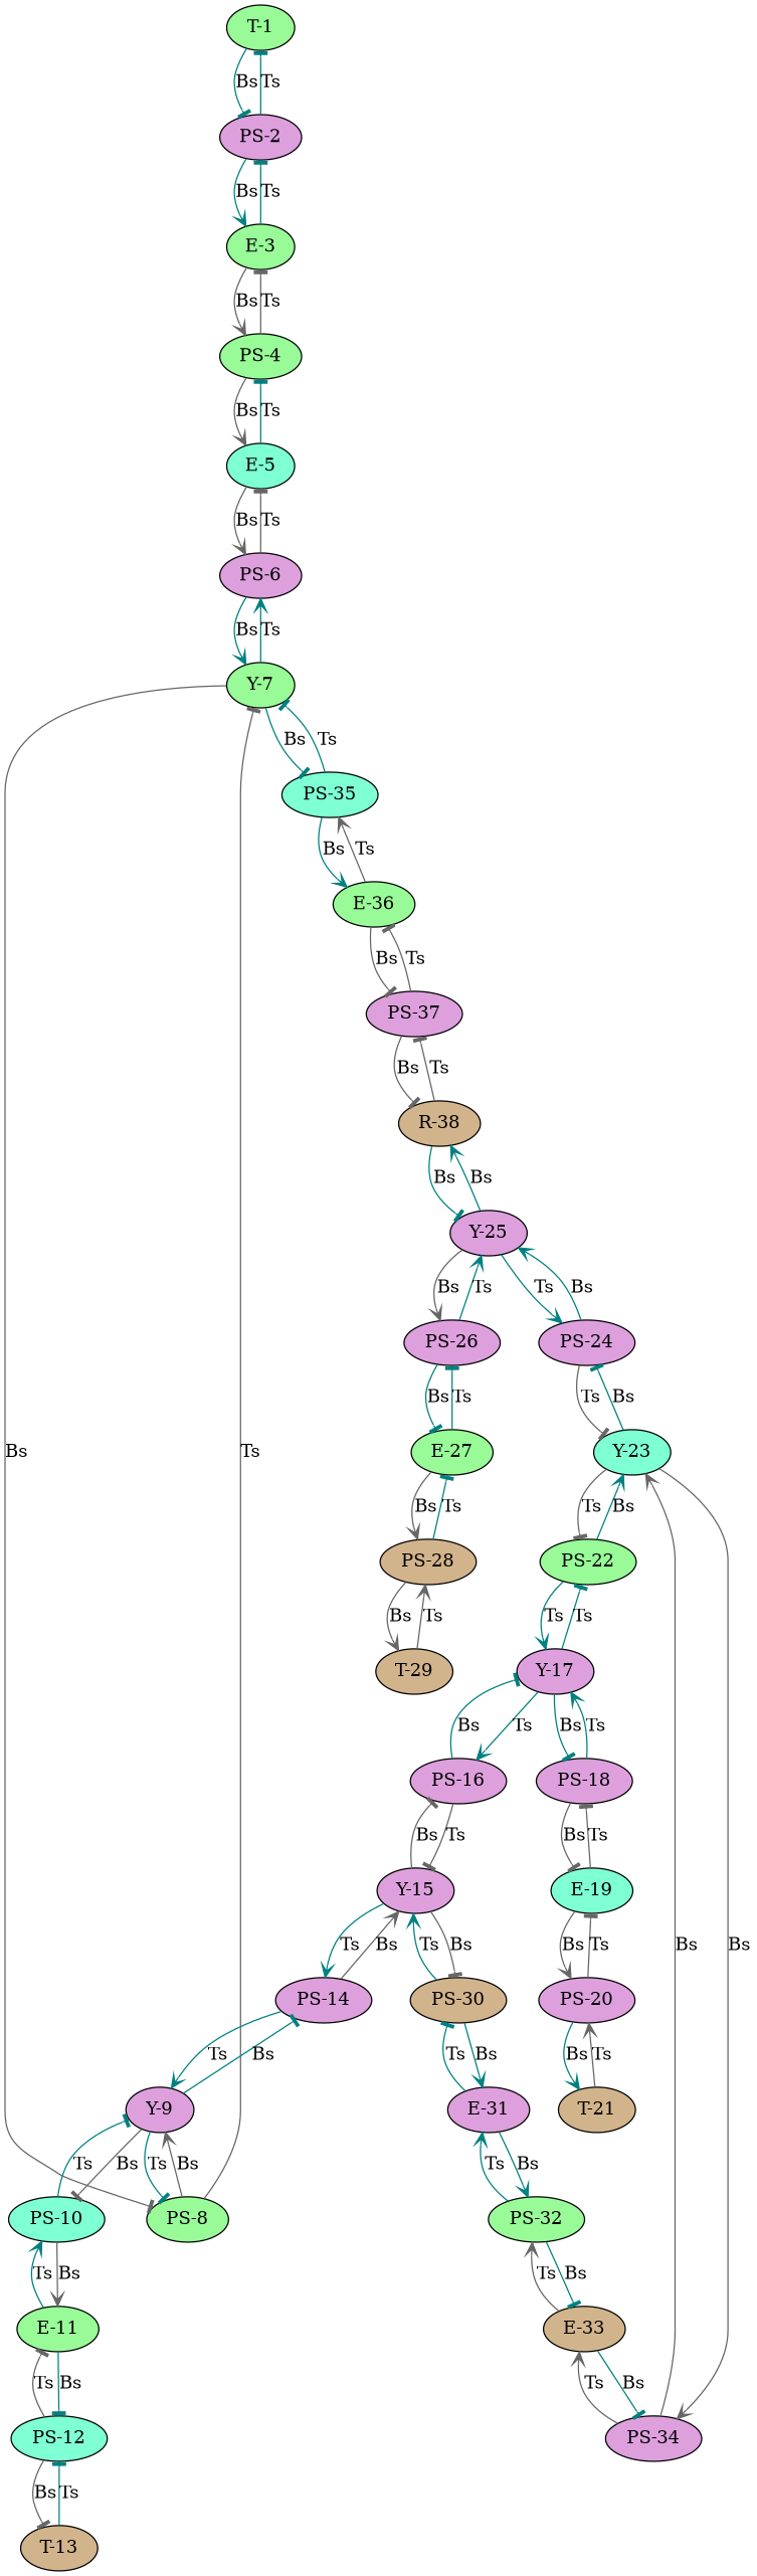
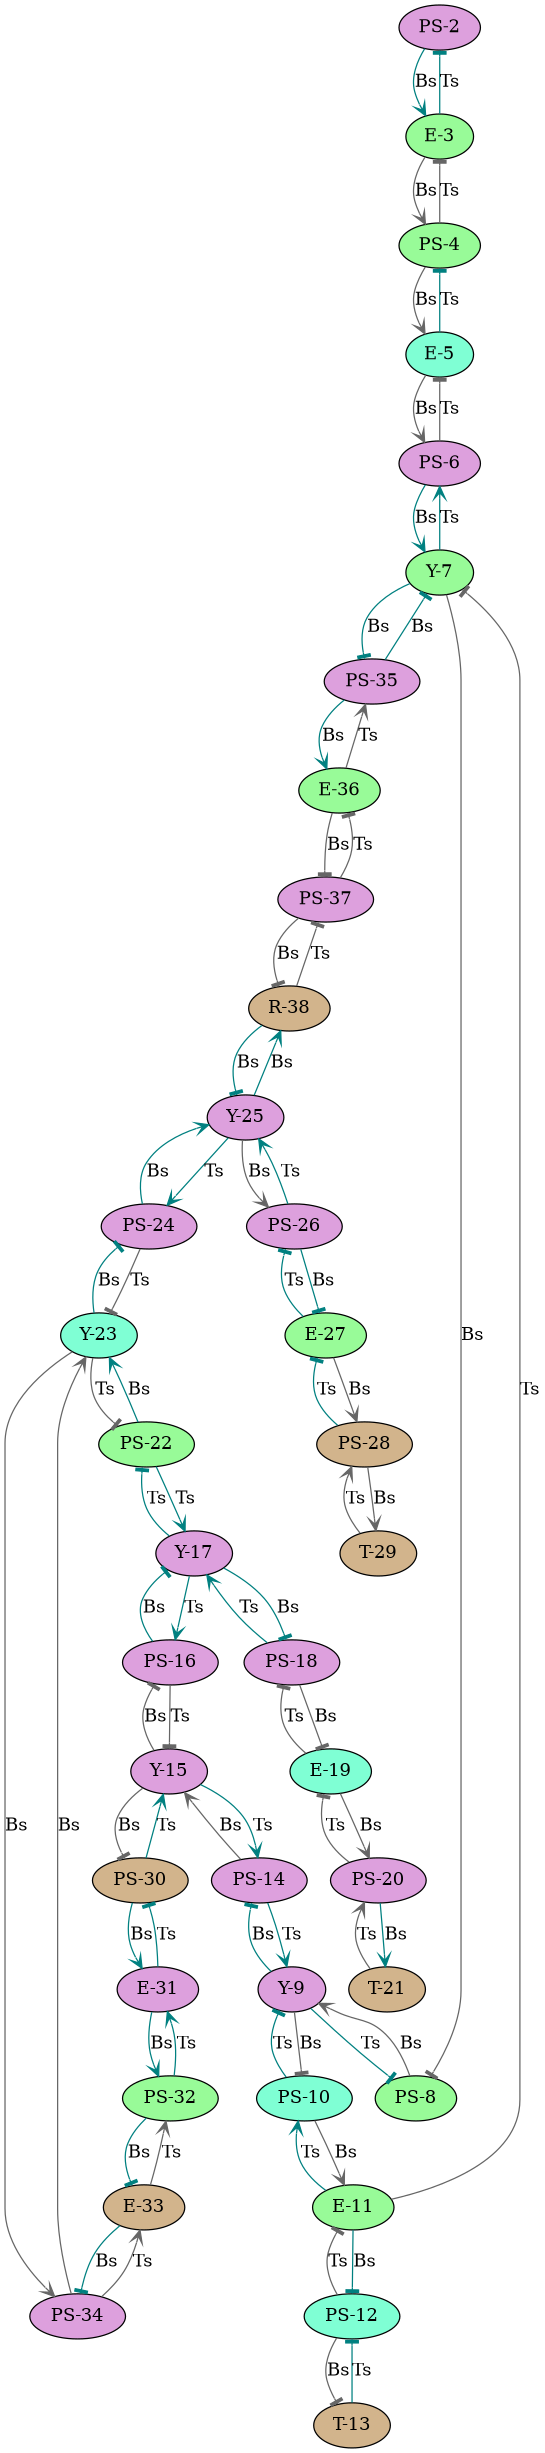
  digraph {
    node [fillcolor=plum style=filled]
    edge [arrowhead=tee color=teal]
-   n1 [fillcolor=palegreen label="T-1"]
    n2 [label="PS-2"]
    n3 [fillcolor=palegreen label="E-3"]
    n4 [fillcolor=palegreen label="PS-4"]
    n5 [fillcolor=aquamarine label="E-5"]
    n6 [label="PS-6"]
    n7 [fillcolor=palegreen label="Y-7"]
    n8 [fillcolor=palegreen label="PS-8"]
-   n9 [fillcolor=aquamarine label="PS-35"]
+   n9 [label="PS-35"]
    n10 [label="Y-9"]
    n11 [fillcolor=palegreen label="E-36"]
    n12 [label="PS-14"]
    n13 [fillcolor=aquamarine label="PS-10"]
    n14 [label="Y-15"]
    n15 [fillcolor=palegreen label="E-11"]
    n16 [fillcolor=aquamarine label="PS-12"]
    n17 [fillcolor=tan label="T-13"]
    n18 [fillcolor=tan label="PS-30"]
    n19 [label="PS-16"]
    n20 [label="E-31"]
    n21 [label="Y-17"]
    n22 [fillcolor=palegreen label="PS-22"]
    n23 [label="PS-18"]
    n24 [fillcolor=aquamarine label="Y-23"]
    n25 [fillcolor=aquamarine label="E-19"]
    n26 [label="PS-20"]
    n27 [fillcolor=tan label="T-21"]
    n28 [label="PS-24"]
    n29 [label="PS-34"]
    n30 [label="Y-25"]
    n31 [fillcolor=tan label="E-33"]
    n32 [fillcolor=tan label="R-38"]
    n33 [label="PS-26"]
    n34 [label="PS-37"]
    n35 [fillcolor=palegreen label="E-27"]
    n36 [fillcolor=tan label="PS-28"]
    n37 [fillcolor=tan label="T-29"]
    n38 [fillcolor=palegreen label="PS-32"]
-   n1 -> n2 [label=Bs]
-   n2 -> n1 [label=Ts]
    n2 -> n3 [arrowhead=vee label=Bs]
    n3 -> n2 [label=Ts]
    n3 -> n4 [arrowhead=vee color=gray40 label=Bs]
    n4 -> n3 [color=gray40 label=Ts]
    n4 -> n5 [arrowhead=vee color=gray40 label=Bs]
    n5 -> n4 [label=Ts]
    n5 -> n6 [arrowhead=vee color=gray40 label=Bs]
    n6 -> n5 [color=gray40 label=Ts]
    n6 -> n7 [arrowhead=vee label=Bs]
    n7 -> n6 [arrowhead=vee label=Ts]
    n7 -> n8 [color=gray40 label=Bs]
    n7 -> n9 [label=Bs]
-   n8 -> n7 [color=gray40 label=Ts]
+   n15 -> n7 [color=gray40 label=Ts]
    n8 -> n10 [arrowhead=vee color=gray40 label=Bs]
-   n9 -> n7 [label=Ts]
+   n9 -> n7 [label=Bs]
    n9 -> n11 [arrowhead=vee label=Bs]
    n10 -> n8 [label=Ts]
    n10 -> n12 [label=Bs]
    n10 -> n13 [color=gray40 label=Bs]
    n11 -> n9 [arrowhead=vee color=gray40 label=Ts]
    n11 -> n34 [color=gray40 label=Bs]
    n12 -> n10 [arrowhead=vee label=Ts]
    n12 -> n14 [arrowhead=vee color=gray40 label=Bs]
    n13 -> n10 [label=Ts]
    n13 -> n15 [arrowhead=vee color=gray40 label=Bs]
    n14 -> n12 [arrowhead=vee label=Ts]
    n14 -> n18 [color=gray40 label=Bs]
    n14 -> n19 [color=gray40 label=Bs]
    n15 -> n13 [arrowhead=vee label=Ts]
    n15 -> n16 [label=Bs]
    n16 -> n15 [color=gray40 label=Ts]
    n16 -> n17 [color=gray40 label=Bs]
    n17 -> n16 [label=Ts]
    n18 -> n14 [arrowhead=vee label=Ts]
    n18 -> n20 [arrowhead=vee label=Bs]
    n19 -> n14 [color=gray40 label=Ts]
    n19 -> n21 [label=Bs]
    n20 -> n18 [label=Ts]
    n20 -> n38 [arrowhead=vee label=Bs]
    n21 -> n19 [arrowhead=vee label=Ts]
    n21 -> n22 [label=Ts]
    n21 -> n23 [label=Bs]
    n22 -> n21 [arrowhead=vee label=Ts]
    n22 -> n24 [arrowhead=vee label=Bs]
    n23 -> n21 [arrowhead=vee label=Ts]
    n23 -> n25 [color=gray40 label=Bs]
    n24 -> n22 [color=gray40 label=Ts]
    n24 -> n28 [label=Bs]
    n24 -> n29 [arrowhead=vee color=gray40 label=Bs]
    n25 -> n23 [color=gray40 label=Ts]
    n25 -> n26 [arrowhead=vee color=gray40 label=Bs]
    n26 -> n25 [color=gray40 label=Ts]
    n26 -> n27 [arrowhead=vee label=Bs]
    n27 -> n26 [arrowhead=vee color=gray40 label=Ts]
    n28 -> n24 [color=gray40 label=Ts]
    n28 -> n30 [arrowhead=vee label=Bs]
    n29 -> n24 [arrowhead=vee color=gray40 label=Bs]
    n29 -> n31 [arrowhead=vee color=gray40 label=Ts]
    n30 -> n28 [arrowhead=vee label=Ts]
    n30 -> n32 [arrowhead=vee label=Bs]
    n30 -> n33 [arrowhead=vee color=gray40 label=Bs]
    n31 -> n29 [label=Bs]
    n31 -> n38 [arrowhead=vee color=gray40 label=Ts]
    n32 -> n30 [label=Bs]
    n32 -> n34 [color=gray40 label=Ts]
    n33 -> n30 [arrowhead=vee label=Ts]
    n33 -> n35 [label=Bs]
    n34 -> n11 [color=gray40 label=Ts]
    n34 -> n32 [color=gray40 label=Bs]
    n35 -> n33 [label=Ts]
    n35 -> n36 [arrowhead=vee color=gray40 label=Bs]
    n36 -> n35 [label=Ts]
    n36 -> n37 [arrowhead=vee color=gray40 label=Bs]
    n37 -> n36 [arrowhead=vee color=gray40 label=Ts]
    n38 -> n20 [arrowhead=vee label=Ts]
    n38 -> n31 [label=Bs]
  }
